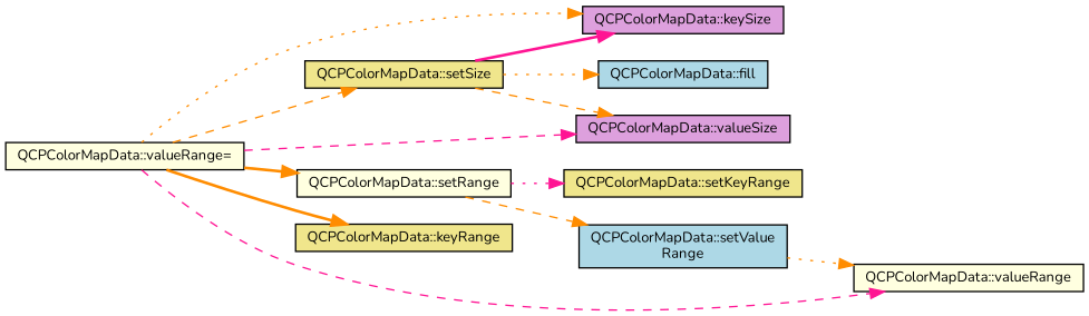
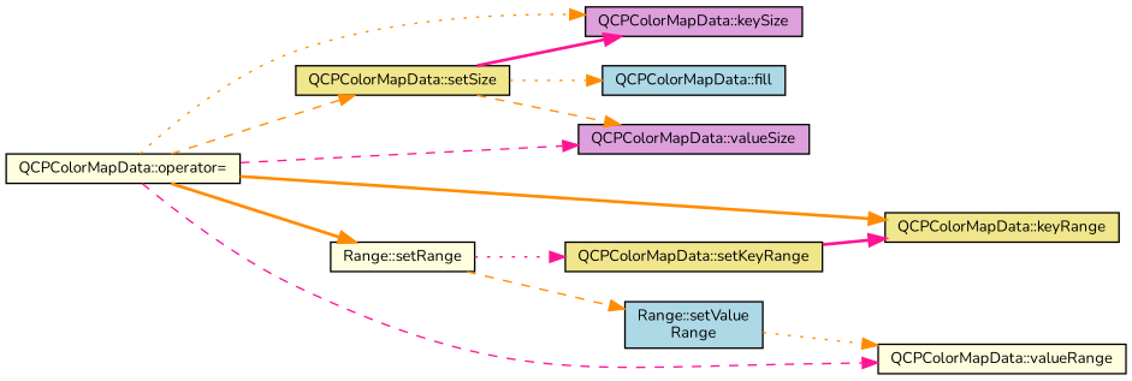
  digraph {
    fontname=Nunito
    rankdir=LR
    node [color=black fillcolor=lightyellow fontname=Nunito fontsize=10 shape=record style=filled]
    edge [color=darkorange fontname=Nunito fontsize=10 labelfontname=Helvetica labelfontsize=10 style=dashed]
-   n1 [fontcolor=black height=0.2 label="QCPColorMapData::valueRange=" width=0.4]
+   n1 [fontcolor=black height=0.2 label="QCPColorMapData::operator=" width=0.4]
    n2 [fillcolor=plum height=0.2 label="QCPColorMapData::keySize" width=0.4]
    n3 [fillcolor=plum height=0.2 label="QCPColorMapData::valueSize" width=0.4]
    n4 [fillcolor=khaki height=0.2 label="QCPColorMapData::setSize" width=0.4]
-   n5 [height=0.2 label="QCPColorMapData::setRange" width=0.4]
+   n5 [height=0.2 label="Range::setRange" width=0.4]
    n6 [fillcolor=khaki height=0.2 label="QCPColorMapData::keyRange" width=0.4]
    n7 [height=0.2 label="QCPColorMapData::valueRange" width=0.4]
    n8 [fillcolor=lightblue height=0.2 label="QCPColorMapData::fill" width=0.4]
    n9 [fillcolor=khaki height=0.2 label="QCPColorMapData::setKeyRange" width=0.4]
-   n10 [fillcolor=lightblue height=0.2 label="QCPColorMapData::setValue\lRange" width=0.4]
+   n10 [fillcolor=lightblue height=0.2 label="Range::setValue\lRange" width=0.4]
    n1 -> n2 [style=dotted]
    n1 -> n3 [color=deeppink]
    n1 -> n4
    n1 -> n5 [style=bold]
    n1 -> n6 [style=bold]
    n1 -> n7 [color=deeppink]
    n4 -> n2 [color=deeppink style=bold]
    n4 -> n3
    n4 -> n8 [style=dotted]
    n5 -> n9 [color=deeppink style=dotted]
    n5 -> n10
+   n9 -> n6 [color=deeppink style=bold]
    n10 -> n7 [style=dotted]
  }
